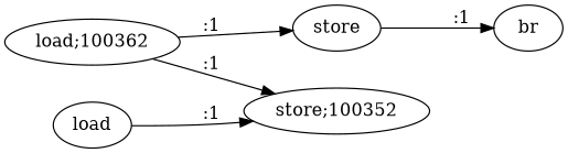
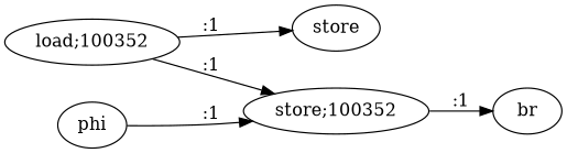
  digraph {
    rankdir=LR
-   n1 [label="load;100362"]
+   n1 [label="load;100352"]
    n2 [label=store]
    n3 [label="store;100352"]
    n4 [label=br]
-   n5 [label=load]
+   n5 [label=phi]
    n1 -> n2 [label=":1"]
    n1 -> n3 [label=":1"]
-   n2 -> n4 [label=":1"]
+   n3 -> n4 [label=":1"]
    n5 -> n3 [label=":1"]
  }
